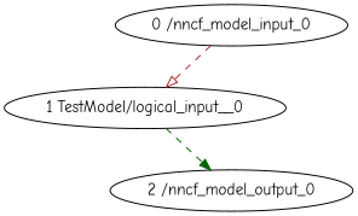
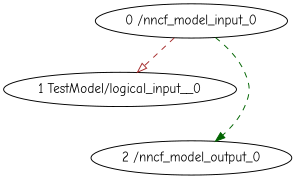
  strict digraph {
    fontname="Comic Neue"
    node [fontname="Comic Neue"]
    edge [fontname="Comic Neue" style=dashed]
    "0 /nncf_model_input_0" [type=nncf_model_input]
    n2 [label="1 TestModel/logical_input__0" type=logical_not_]
    "2 /nncf_model_output_0" [type=nncf_model_output]
    "0 /nncf_model_input_0" -> n2 [arrowhead=onormal color=brown]
-   n2 -> "2 /nncf_model_output_0" [arrowhead=normal color=darkgreen]
+   "0 /nncf_model_input_0" -> "2 /nncf_model_output_0" [arrowhead=normal color=darkgreen]
  }
